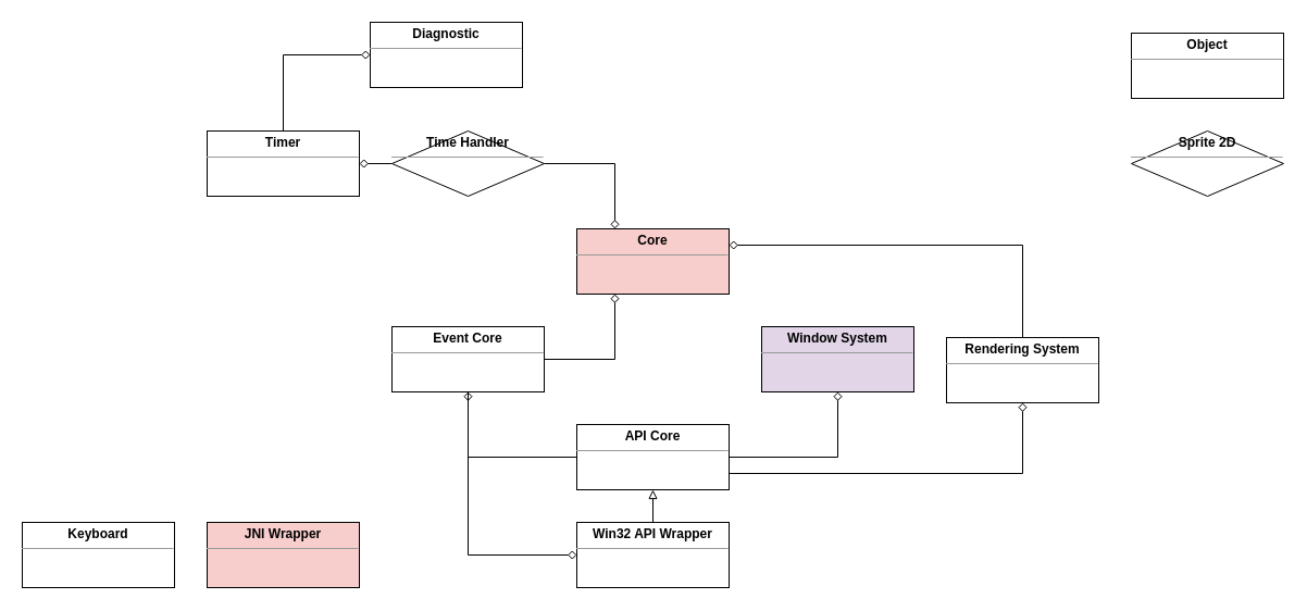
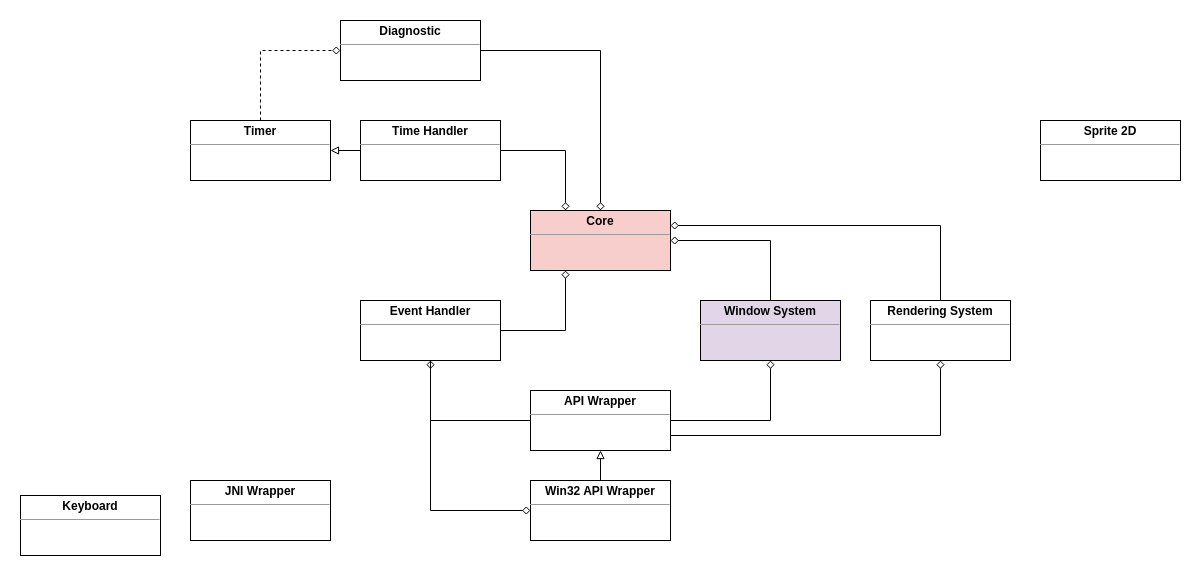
  <mxCell id="0" />
  <mxCell id="1" parent="0" />
  <mxCell id="2" value="" style="edgeStyle=orthogonalEdgeStyle;rounded=0;orthogonalLoop=1;jettySize=auto;html=1;endArrow=none;endFill=0;entryX=1;entryY=0.5;entryDx=0;entryDy=0;startArrow=diamond;startFill=0;exitX=0.25;exitY=0;exitDx=0;exitDy=0;" parent="1" source="3" target="8" edge="1"><mxGeometry relative="1" as="geometry"><mxPoint x="630" y="50" as="targetPoint" /></mxGeometry></mxCell>
  <mxCell id="3" value="&lt;p style=&quot;margin: 0px ; margin-top: 4px ; text-align: center&quot;&gt;&lt;b&gt;Core&lt;/b&gt;&lt;/p&gt;&lt;hr size=&quot;1&quot;&gt;&lt;div style=&quot;height: 2px&quot;&gt;&lt;/div&gt;" style="verticalAlign=top;align=left;overflow=fill;fontSize=12;fontFamily=Helvetica;html=1;fillColor=#f8cecc;" parent="1" vertex="1"><mxGeometry x="530" y="210" width="140" height="60" as="geometry" /></mxCell>
  <mxCell id="4" value="" style="edgeStyle=orthogonalEdgeStyle;rounded=0;orthogonalLoop=1;jettySize=auto;html=1;endArrow=diamond;endFill=0;entryX=0;entryY=0.5;entryDx=0;entryDy=0;exitX=0.5;exitY=1;exitDx=0;exitDy=0;" parent="1" source="6" target="18" edge="1"><mxGeometry relative="1" as="geometry" /></mxCell>
  <mxCell id="5" value="" style="edgeStyle=orthogonalEdgeStyle;rounded=0;orthogonalLoop=1;jettySize=auto;html=1;endArrow=diamond;endFill=0;entryX=0.25;entryY=1;entryDx=0;entryDy=0;" parent="1" source="6" target="3" edge="1"><mxGeometry relative="1" as="geometry" /></mxCell>
- <mxCell id="6" value="&lt;p style=&quot;margin: 0px ; margin-top: 4px ; text-align: center&quot;&gt;&lt;b&gt;Event Core&lt;/b&gt;&lt;/p&gt;&lt;hr size=&quot;1&quot;&gt;&lt;div style=&quot;height: 2px&quot;&gt;&lt;/div&gt;" style="verticalAlign=top;align=left;overflow=fill;fontSize=12;fontFamily=Helvetica;html=1;" parent="1" vertex="1"><mxGeometry x="360" y="300" width="140" height="60" as="geometry" /></mxCell>
- <mxCell id="7" value="" style="edgeStyle=orthogonalEdgeStyle;rounded=0;orthogonalLoop=1;jettySize=auto;html=1;startArrow=none;startFill=0;endArrow=diamond;endFill=0;" parent="1" source="8" target="20" edge="1"><mxGeometry relative="1" as="geometry" /></mxCell>
- <mxCell id="8" value="&lt;p style=&quot;margin: 0px ; margin-top: 4px ; text-align: center&quot;&gt;&lt;b&gt;Time Handler&lt;/b&gt;&lt;/p&gt;&lt;hr size=&quot;1&quot;&gt;&lt;div style=&quot;height: 2px&quot;&gt;&lt;/div&gt;" style="rhombus;verticalAlign=top;align=left;overflow=fill;fontSize=12;fontFamily=Helvetica;html=1;" parent="1" vertex="1"><mxGeometry x="360" y="120" width="140" height="60" as="geometry" /></mxCell>
+ <mxCell id="6" value="&lt;p style=&quot;margin: 0px ; margin-top: 4px ; text-align: center&quot;&gt;&lt;b&gt;Event Handler&lt;/b&gt;&lt;/p&gt;&lt;hr size=&quot;1&quot;&gt;&lt;div style=&quot;height: 2px&quot;&gt;&lt;/div&gt;" style="verticalAlign=top;align=left;overflow=fill;fontSize=12;fontFamily=Helvetica;html=1;" parent="1" vertex="1"><mxGeometry x="360" y="300" width="140" height="60" as="geometry" /></mxCell>
+ <mxCell id="7" value="" style="edgeStyle=orthogonalEdgeStyle;rounded=0;orthogonalLoop=1;jettySize=auto;html=1;startArrow=none;startFill=0;endArrow=block;endFill=0;" parent="1" source="8" target="20" edge="1"><mxGeometry relative="1" as="geometry" /></mxCell>
+ <mxCell id="8" value="&lt;p style=&quot;margin: 0px ; margin-top: 4px ; text-align: center&quot;&gt;&lt;b&gt;Time Handler&lt;/b&gt;&lt;/p&gt;&lt;hr size=&quot;1&quot;&gt;&lt;div style=&quot;height: 2px&quot;&gt;&lt;/div&gt;" style="verticalAlign=top;align=left;overflow=fill;fontSize=12;fontFamily=Helvetica;html=1;" parent="1" vertex="1"><mxGeometry x="360" y="120" width="140" height="60" as="geometry" /></mxCell>
+ <mxCell id="9" value="" style="edgeStyle=orthogonalEdgeStyle;rounded=0;orthogonalLoop=1;jettySize=auto;html=1;endArrow=diamond;endFill=0;entryX=1;entryY=0.5;entryDx=0;entryDy=0;exitX=0.5;exitY=0;exitDx=0;exitDy=0;" parent="1" source="10" target="3" edge="1"><mxGeometry relative="1" as="geometry" /></mxCell>
  <mxCell id="10" value="&lt;p style=&quot;margin: 0px ; margin-top: 4px ; text-align: center&quot;&gt;&lt;b&gt;Window System&lt;/b&gt;&lt;/p&gt;&lt;hr size=&quot;1&quot;&gt;&lt;div style=&quot;height: 2px&quot;&gt;&lt;/div&gt;" style="verticalAlign=top;align=left;overflow=fill;fontSize=12;fontFamily=Helvetica;html=1;fillColor=#e1d5e7;" parent="1" vertex="1"><mxGeometry x="700" y="300" width="140" height="60" as="geometry" /></mxCell>
  <mxCell id="11" value="" style="edgeStyle=orthogonalEdgeStyle;rounded=0;orthogonalLoop=1;jettySize=auto;html=1;endArrow=diamond;endFill=0;entryX=0.5;entryY=1;entryDx=0;entryDy=0;exitX=1;exitY=0.5;exitDx=0;exitDy=0;" parent="1" source="14" target="10" edge="1"><mxGeometry relative="1" as="geometry" /></mxCell>
  <mxCell id="12" value="" style="edgeStyle=orthogonalEdgeStyle;rounded=0;orthogonalLoop=1;jettySize=auto;html=1;endArrow=diamond;endFill=0;entryX=0.5;entryY=1;entryDx=0;entryDy=0;exitX=1;exitY=0.75;exitDx=0;exitDy=0;" parent="1" source="14" target="16" edge="1"><mxGeometry relative="1" as="geometry" /></mxCell>
  <mxCell id="13" value="" style="edgeStyle=orthogonalEdgeStyle;rounded=0;orthogonalLoop=1;jettySize=auto;html=1;endArrow=diamond;endFill=0;" parent="1" source="14" target="6" edge="1"><mxGeometry relative="1" as="geometry" /></mxCell>
- <mxCell id="14" value="&lt;p style=&quot;margin: 0px ; margin-top: 4px ; text-align: center&quot;&gt;&lt;b&gt;API Core&lt;/b&gt;&lt;/p&gt;&lt;hr size=&quot;1&quot;&gt;&lt;div style=&quot;height: 2px&quot;&gt;&lt;/div&gt;" style="verticalAlign=top;align=left;overflow=fill;fontSize=12;fontFamily=Helvetica;html=1;" parent="1" vertex="1"><mxGeometry x="530" y="390" width="140" height="60" as="geometry" /></mxCell>
+ <mxCell id="14" value="&lt;p style=&quot;margin: 0px ; margin-top: 4px ; text-align: center&quot;&gt;&lt;b&gt;API Wrapper&lt;/b&gt;&lt;/p&gt;&lt;hr size=&quot;1&quot;&gt;&lt;div style=&quot;height: 2px&quot;&gt;&lt;/div&gt;" style="verticalAlign=top;align=left;overflow=fill;fontSize=12;fontFamily=Helvetica;html=1;" parent="1" vertex="1"><mxGeometry x="530" y="390" width="140" height="60" as="geometry" /></mxCell>
  <mxCell id="15" value="" style="edgeStyle=orthogonalEdgeStyle;rounded=0;orthogonalLoop=1;jettySize=auto;html=1;endArrow=diamond;endFill=0;exitX=0.5;exitY=0;exitDx=0;exitDy=0;entryX=1;entryY=0.25;entryDx=0;entryDy=0;" parent="1" source="16" target="3" edge="1"><mxGeometry relative="1" as="geometry"><mxPoint x="690" y="220" as="targetPoint" /></mxGeometry></mxCell>
- <mxCell id="16" value="&lt;p style=&quot;margin: 0px ; margin-top: 4px ; text-align: center&quot;&gt;&lt;b&gt;Rendering System&lt;/b&gt;&lt;/p&gt;&lt;hr size=&quot;1&quot;&gt;&lt;div style=&quot;height: 2px&quot;&gt;&lt;/div&gt;" style="verticalAlign=top;align=left;overflow=fill;fontSize=12;fontFamily=Helvetica;html=1;" parent="1" vertex="1"><mxGeometry x="870" y="310" width="140" height="60" as="geometry" /></mxCell>
+ <mxCell id="16" value="&lt;p style=&quot;margin: 0px ; margin-top: 4px ; text-align: center&quot;&gt;&lt;b&gt;Rendering System&lt;/b&gt;&lt;/p&gt;&lt;hr size=&quot;1&quot;&gt;&lt;div style=&quot;height: 2px&quot;&gt;&lt;/div&gt;" style="verticalAlign=top;align=left;overflow=fill;fontSize=12;fontFamily=Helvetica;html=1;" parent="1" vertex="1"><mxGeometry x="870" y="300" width="140" height="60" as="geometry" /></mxCell>
  <mxCell id="17" value="" style="edgeStyle=orthogonalEdgeStyle;rounded=0;orthogonalLoop=1;jettySize=auto;html=1;endArrow=block;endFill=0;" parent="1" source="18" target="14" edge="1"><mxGeometry relative="1" as="geometry" /></mxCell>
  <mxCell id="18" value="&lt;p style=&quot;margin: 0px ; margin-top: 4px ; text-align: center&quot;&gt;&lt;b&gt;Win32 API Wrapper&lt;/b&gt;&lt;/p&gt;&lt;hr size=&quot;1&quot;&gt;&lt;div style=&quot;height: 2px&quot;&gt;&lt;/div&gt;" style="verticalAlign=top;align=left;overflow=fill;fontSize=12;fontFamily=Helvetica;html=1;" parent="1" vertex="1"><mxGeometry x="530" y="480" width="140" height="60" as="geometry" /></mxCell>
- <mxCell id="19" value="" style="edgeStyle=orthogonalEdgeStyle;rounded=0;orthogonalLoop=1;jettySize=auto;html=1;startArrow=none;startFill=0;endArrow=diamond;endFill=0;entryX=0;entryY=0.5;entryDx=0;entryDy=0;exitX=0.5;exitY=0;exitDx=0;exitDy=0;" parent="1" source="20" target="22" edge="1"><mxGeometry relative="1" as="geometry"><mxPoint x="260" y="130" as="targetPoint" /></mxGeometry></mxCell>
+ <mxCell id="19" value="" style="edgeStyle=orthogonalEdgeStyle;rounded=0;orthogonalLoop=1;jettySize=auto;html=1;startArrow=none;startFill=0;endArrow=diamond;endFill=0;entryX=0;entryY=0.5;entryDx=0;entryDy=0;exitX=0.5;exitY=0;exitDx=0;exitDy=0;dashed=1;" parent="1" source="20" target="22" edge="1"><mxGeometry relative="1" as="geometry"><mxPoint x="260" y="130" as="targetPoint" /></mxGeometry></mxCell>
  <mxCell id="20" value="&lt;p style=&quot;margin: 0px ; margin-top: 4px ; text-align: center&quot;&gt;&lt;b&gt;Timer&lt;/b&gt;&lt;/p&gt;&lt;hr size=&quot;1&quot;&gt;&lt;div style=&quot;height: 2px&quot;&gt;&lt;/div&gt;" style="verticalAlign=top;align=left;overflow=fill;fontSize=12;fontFamily=Helvetica;html=1;" parent="1" vertex="1"><mxGeometry x="190" y="120" width="140" height="60" as="geometry" /></mxCell>
+ <mxCell id="21" value="" style="edgeStyle=orthogonalEdgeStyle;rounded=0;orthogonalLoop=1;jettySize=auto;html=1;startArrow=none;startFill=0;endArrow=diamond;endFill=0;entryX=0.5;entryY=0;entryDx=0;entryDy=0;" parent="1" source="22" target="3" edge="1"><mxGeometry relative="1" as="geometry" /></mxCell>
  <mxCell id="22" value="&lt;p style=&quot;margin: 0px ; margin-top: 4px ; text-align: center&quot;&gt;&lt;b&gt;Diagnostic&lt;/b&gt;&lt;/p&gt;&lt;hr size=&quot;1&quot;&gt;&lt;div style=&quot;height: 2px&quot;&gt;&lt;/div&gt;" style="verticalAlign=top;align=left;overflow=fill;fontSize=12;fontFamily=Helvetica;html=1;" parent="1" vertex="1"><mxGeometry x="340" y="20" width="140" height="60" as="geometry" /></mxCell>
- <mxCell id="23" value="&lt;p style=&quot;margin: 0px ; margin-top: 4px ; text-align: center&quot;&gt;&lt;b&gt;JNI Wrapper&lt;/b&gt;&lt;/p&gt;&lt;hr size=&quot;1&quot;&gt;&lt;div style=&quot;height: 2px&quot;&gt;&lt;/div&gt;" style="verticalAlign=top;align=left;overflow=fill;fontSize=12;fontFamily=Helvetica;html=1;fillColor=#f8cecc;" parent="1" vertex="1"><mxGeometry x="190" y="480" width="140" height="60" as="geometry" /></mxCell>
- <mxCell id="24" value="&lt;p style=&quot;margin: 0px ; margin-top: 4px ; text-align: center&quot;&gt;&lt;b&gt;Object&lt;/b&gt;&lt;/p&gt;&lt;hr size=&quot;1&quot;&gt;&lt;div style=&quot;height: 2px&quot;&gt;&lt;/div&gt;" style="verticalAlign=top;align=left;overflow=fill;fontSize=12;fontFamily=Helvetica;html=1;" parent="1" vertex="1"><mxGeometry x="1040" y="30" width="140" height="60" as="geometry" /></mxCell>
- <mxCell id="25" value="&lt;p style=&quot;margin: 0px ; margin-top: 4px ; text-align: center&quot;&gt;&lt;b&gt;Keyboard&lt;/b&gt;&lt;/p&gt;&lt;hr size=&quot;1&quot;&gt;&lt;div style=&quot;height: 2px&quot;&gt;&lt;/div&gt;" style="verticalAlign=top;align=left;overflow=fill;fontSize=12;fontFamily=Helvetica;html=1;" parent="1" vertex="1"><mxGeometry x="20" y="480" width="140" height="60" as="geometry" /></mxCell>
- <mxCell id="26" value="&lt;p style=&quot;margin: 0px ; margin-top: 4px ; text-align: center&quot;&gt;&lt;b&gt;Sprite 2D&lt;/b&gt;&lt;/p&gt;&lt;hr size=&quot;1&quot;&gt;&lt;div style=&quot;height: 2px&quot;&gt;&lt;/div&gt;" style="rhombus;verticalAlign=top;align=left;overflow=fill;fontSize=12;fontFamily=Helvetica;html=1;" parent="1" vertex="1"><mxGeometry x="1040" y="120" width="140" height="60" as="geometry" /></mxCell>
+ <mxCell id="23" value="&lt;p style=&quot;margin: 0px ; margin-top: 4px ; text-align: center&quot;&gt;&lt;b&gt;JNI Wrapper&lt;/b&gt;&lt;/p&gt;&lt;hr size=&quot;1&quot;&gt;&lt;div style=&quot;height: 2px&quot;&gt;&lt;/div&gt;" style="verticalAlign=top;align=left;overflow=fill;fontSize=12;fontFamily=Helvetica;html=1;" parent="1" vertex="1"><mxGeometry x="190" y="480" width="140" height="60" as="geometry" /></mxCell>
+ <mxCell id="25" value="&lt;p style=&quot;margin: 0px ; margin-top: 4px ; text-align: center&quot;&gt;&lt;b&gt;Keyboard&lt;/b&gt;&lt;/p&gt;&lt;hr size=&quot;1&quot;&gt;&lt;div style=&quot;height: 2px&quot;&gt;&lt;/div&gt;" style="verticalAlign=top;align=left;overflow=fill;fontSize=12;fontFamily=Helvetica;html=1;" parent="1" vertex="1"><mxGeometry x="20" y="495" width="140" height="60" as="geometry" /></mxCell>
+ <mxCell id="26" value="&lt;p style=&quot;margin: 0px ; margin-top: 4px ; text-align: center&quot;&gt;&lt;b&gt;Sprite 2D&lt;/b&gt;&lt;/p&gt;&lt;hr size=&quot;1&quot;&gt;&lt;div style=&quot;height: 2px&quot;&gt;&lt;/div&gt;" style="verticalAlign=top;align=left;overflow=fill;fontSize=12;fontFamily=Helvetica;html=1;" parent="1" vertex="1"><mxGeometry x="1040" y="120" width="140" height="60" as="geometry" /></mxCell>
